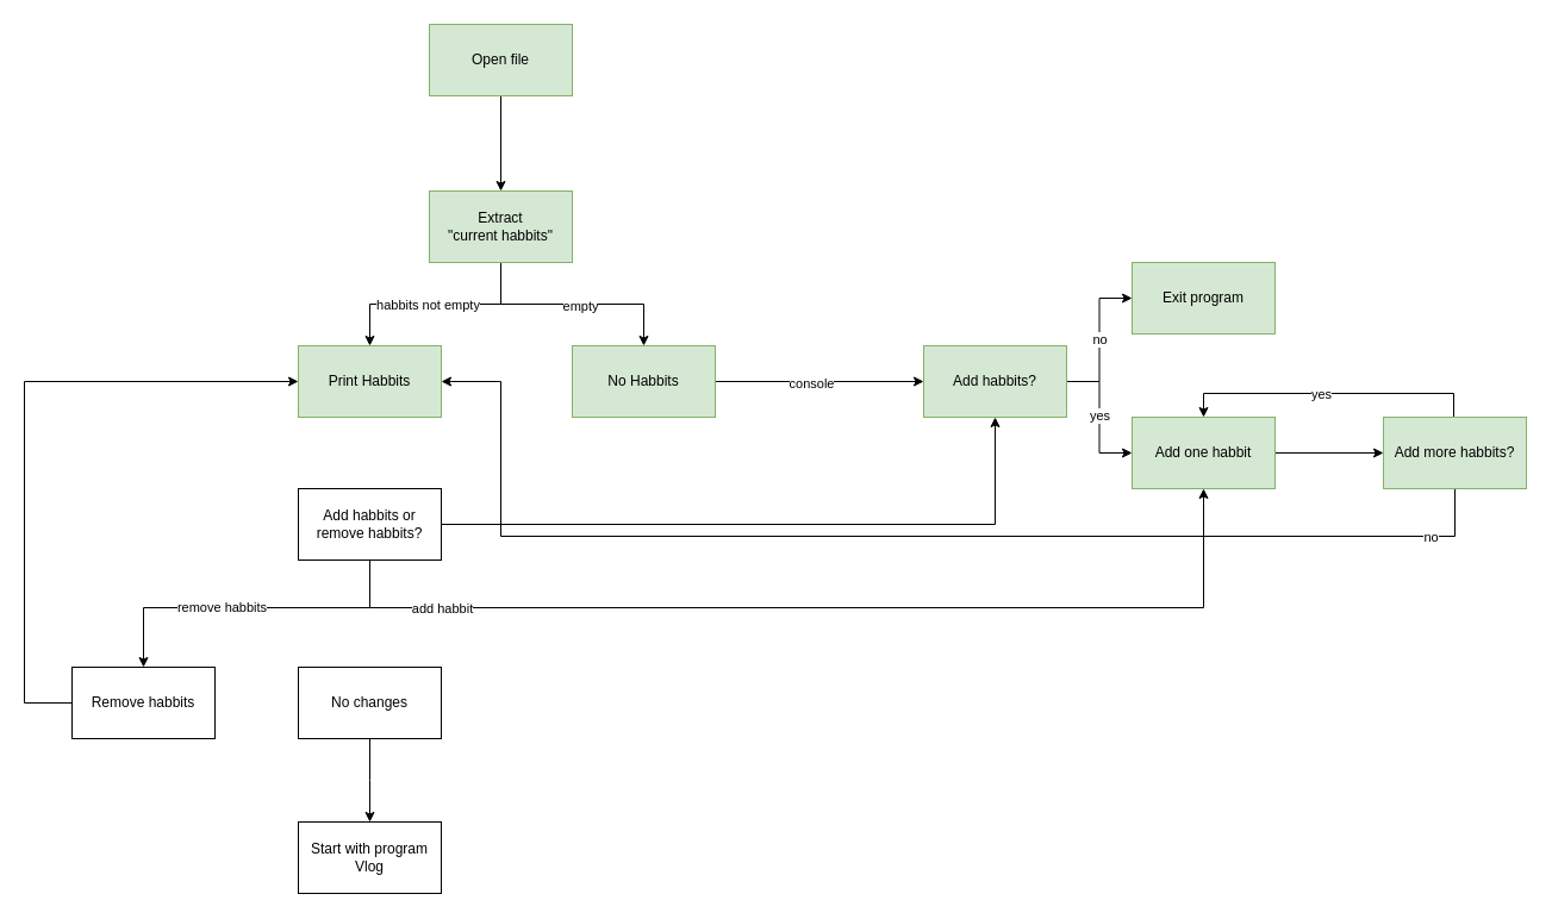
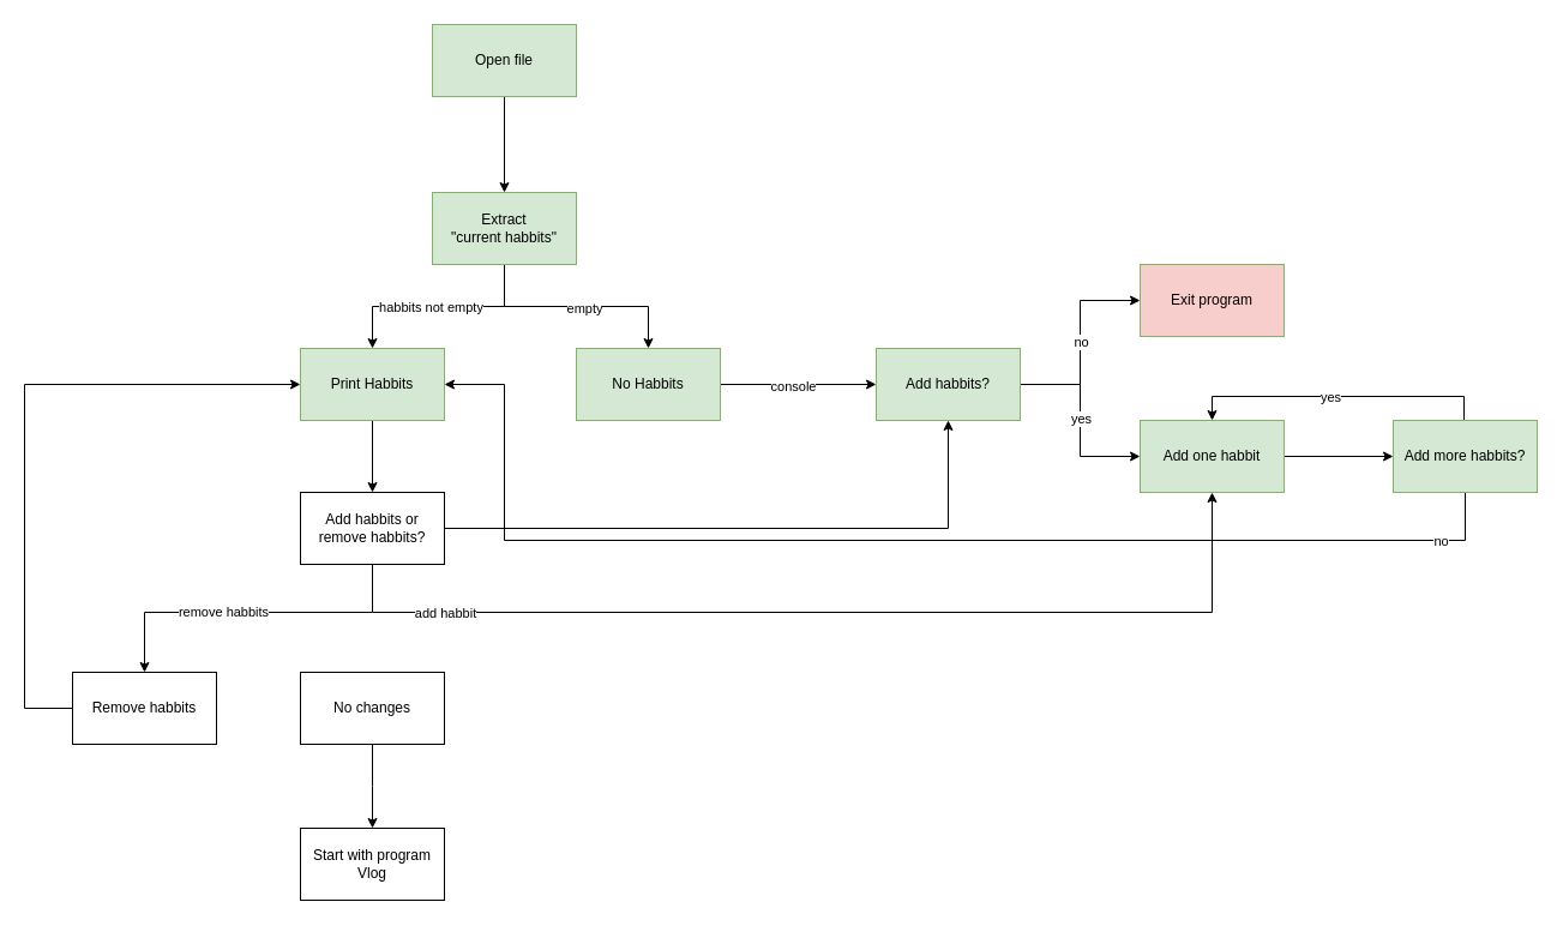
  <mxCell id="0" />
  <mxCell id="1" parent="0" />
  <mxCell id="2" style="edgeStyle=orthogonalEdgeStyle;rounded=0;orthogonalLoop=1;jettySize=auto;html=1;" parent="1" source="3" target="8" edge="1"><mxGeometry relative="1" as="geometry" /></mxCell>
  <mxCell id="3" value="Open file" style="whiteSpace=wrap;html=1;fillColor=#d5e8d4;strokeColor=#82b366;" parent="1" vertex="1"><mxGeometry x="360" y="20" width="120" height="60" as="geometry" /></mxCell>
  <mxCell id="4" style="edgeStyle=orthogonalEdgeStyle;rounded=0;orthogonalLoop=1;jettySize=auto;html=1;" parent="1" source="8" target="10" edge="1"><mxGeometry relative="1" as="geometry" /></mxCell>
  <mxCell id="5" value="habbits not empty" style="edgeLabel;html=1;align=center;verticalAlign=middle;resizable=0;points=[];" parent="4" vertex="1" connectable="0"><mxGeometry x="0.08" relative="1" as="geometry"><mxPoint as="offset" /></mxGeometry></mxCell>
  <mxCell id="6" style="edgeStyle=orthogonalEdgeStyle;rounded=0;orthogonalLoop=1;jettySize=auto;html=1;" parent="1" source="8" target="13" edge="1"><mxGeometry relative="1" as="geometry" /></mxCell>
  <mxCell id="7" value="empty" style="edgeLabel;html=1;align=center;verticalAlign=middle;resizable=0;points=[];" parent="6" vertex="1" connectable="0"><mxGeometry x="0.061" y="-1" relative="1" as="geometry"><mxPoint as="offset" /></mxGeometry></mxCell>
  <mxCell id="8" value="Extract &lt;br&gt;&quot;current habbits&quot;" style="whiteSpace=wrap;html=1;fillColor=#d5e8d4;strokeColor=#82b366;" parent="1" vertex="1"><mxGeometry x="360" y="160" width="120" height="60" as="geometry" /></mxCell>
+ <mxCell id="9" style="edgeStyle=orthogonalEdgeStyle;rounded=0;orthogonalLoop=1;jettySize=auto;html=1;" parent="1" source="10" target="32" edge="1"><mxGeometry relative="1" as="geometry" /></mxCell>
  <mxCell id="10" value="Print Habbits" style="whiteSpace=wrap;html=1;fillColor=#d5e8d4;strokeColor=#82b366;" parent="1" vertex="1"><mxGeometry x="250" y="290" width="120" height="60" as="geometry" /></mxCell>
  <mxCell id="11" style="edgeStyle=orthogonalEdgeStyle;rounded=0;orthogonalLoop=1;jettySize=auto;html=1;entryX=0;entryY=0.5;entryDx=0;entryDy=0;" parent="1" source="13" target="18" edge="1"><mxGeometry relative="1" as="geometry"><mxPoint x="670" y="320" as="targetPoint" /></mxGeometry></mxCell>
  <mxCell id="12" value="console" style="edgeLabel;html=1;align=center;verticalAlign=middle;resizable=0;points=[];" parent="11" vertex="1" connectable="0"><mxGeometry x="-0.084" y="-1" relative="1" as="geometry"><mxPoint as="offset" /></mxGeometry></mxCell>
  <mxCell id="13" value="No Habbits" style="whiteSpace=wrap;html=1;fillColor=#d5e8d4;strokeColor=#82b366;" parent="1" vertex="1"><mxGeometry x="480" y="290" width="120" height="60" as="geometry" /></mxCell>
  <mxCell id="14" style="edgeStyle=orthogonalEdgeStyle;rounded=0;orthogonalLoop=1;jettySize=auto;html=1;entryX=0;entryY=0.5;entryDx=0;entryDy=0;" parent="1" source="18" target="19" edge="1"><mxGeometry relative="1" as="geometry" /></mxCell>
  <mxCell id="15" value="no" style="edgeLabel;html=1;align=center;verticalAlign=middle;resizable=0;points=[];" parent="14" vertex="1" connectable="0"><mxGeometry x="0.011" relative="1" as="geometry"><mxPoint as="offset" /></mxGeometry></mxCell>
  <mxCell id="16" style="edgeStyle=orthogonalEdgeStyle;rounded=0;orthogonalLoop=1;jettySize=auto;html=1;" parent="1" source="18" target="21" edge="1"><mxGeometry relative="1" as="geometry" /></mxCell>
  <mxCell id="17" value="yes" style="edgeLabel;html=1;align=center;verticalAlign=middle;resizable=0;points=[];" parent="16" vertex="1" connectable="0"><mxGeometry x="-0.03" relative="1" as="geometry"><mxPoint as="offset" /></mxGeometry></mxCell>
- <mxCell id="18" value="Add habbits?" style="whiteSpace=wrap;html=1;fillColor=#d5e8d4;strokeColor=#82b366;" parent="1" vertex="1"><mxGeometry x="775" y="290" width="120" height="60" as="geometry" /></mxCell>
- <mxCell id="19" value="Exit program" style="whiteSpace=wrap;html=1;fillColor=#d5e8d4;strokeColor=#82b366;" parent="1" vertex="1"><mxGeometry x="950" y="220" width="120" height="60" as="geometry" /></mxCell>
+ <mxCell id="18" value="Add habbits?" style="whiteSpace=wrap;html=1;fillColor=#d5e8d4;strokeColor=#82b366;" parent="1" vertex="1"><mxGeometry x="730" y="290" width="120" height="60" as="geometry" /></mxCell>
+ <mxCell id="19" value="Exit program" style="whiteSpace=wrap;html=1;fillColor=#f8cecc;strokeColor=#82b366;" parent="1" vertex="1"><mxGeometry x="950" y="220" width="120" height="60" as="geometry" /></mxCell>
  <mxCell id="20" style="edgeStyle=orthogonalEdgeStyle;rounded=0;orthogonalLoop=1;jettySize=auto;html=1;" parent="1" source="21" target="26" edge="1"><mxGeometry relative="1" as="geometry" /></mxCell>
  <mxCell id="21" value="Add one habbit" style="whiteSpace=wrap;html=1;fillColor=#d5e8d4;strokeColor=#82b366;" parent="1" vertex="1"><mxGeometry x="950" y="350" width="120" height="60" as="geometry" /></mxCell>
  <mxCell id="22" style="edgeStyle=orthogonalEdgeStyle;rounded=0;orthogonalLoop=1;jettySize=auto;html=1;entryX=0.5;entryY=0;entryDx=0;entryDy=0;" parent="1" source="26" target="21" edge="1"><mxGeometry relative="1" as="geometry"><Array as="points"><mxPoint x="1220" y="330" /><mxPoint x="1010" y="330" /></Array></mxGeometry></mxCell>
  <mxCell id="23" value="yes" style="edgeLabel;html=1;align=center;verticalAlign=middle;resizable=0;points=[];" parent="22" vertex="1" connectable="0"><mxGeometry x="0.055" relative="1" as="geometry"><mxPoint as="offset" /></mxGeometry></mxCell>
  <mxCell id="24" style="edgeStyle=orthogonalEdgeStyle;rounded=0;orthogonalLoop=1;jettySize=auto;html=1;entryX=1;entryY=0.5;entryDx=0;entryDy=0;" parent="1" source="26" target="10" edge="1"><mxGeometry relative="1" as="geometry"><mxPoint x="760" y="470" as="targetPoint" /><Array as="points"><mxPoint x="1221" y="450" /><mxPoint x="420" y="450" /><mxPoint x="420" y="320" /></Array></mxGeometry></mxCell>
  <mxCell id="25" value="no" style="edgeLabel;html=1;align=center;verticalAlign=middle;resizable=0;points=[];" parent="24" vertex="1" connectable="0"><mxGeometry x="-0.881" relative="1" as="geometry"><mxPoint as="offset" /></mxGeometry></mxCell>
  <mxCell id="26" value="Add more habbits?" style="whiteSpace=wrap;html=1;fillColor=#d5e8d4;strokeColor=#82b366;" parent="1" vertex="1"><mxGeometry x="1161" y="350" width="120" height="60" as="geometry" /></mxCell>
  <mxCell id="27" style="edgeStyle=orthogonalEdgeStyle;rounded=0;orthogonalLoop=1;jettySize=auto;html=1;entryX=0.5;entryY=1;entryDx=0;entryDy=0;" parent="1" source="32" target="21" edge="1"><mxGeometry relative="1" as="geometry"><Array as="points"><mxPoint x="310" y="510" /><mxPoint x="1010" y="510" /></Array></mxGeometry></mxCell>
  <mxCell id="28" value="add habbit" style="edgeLabel;html=1;align=center;verticalAlign=middle;resizable=0;points=[];" parent="27" vertex="1" connectable="0"><mxGeometry x="-0.761" relative="1" as="geometry"><mxPoint as="offset" /></mxGeometry></mxCell>
  <mxCell id="29" style="edgeStyle=orthogonalEdgeStyle;rounded=0;orthogonalLoop=1;jettySize=auto;html=1;" parent="1" source="32" target="34" edge="1"><mxGeometry relative="1" as="geometry"><Array as="points"><mxPoint x="310" y="510" /><mxPoint x="120" y="510" /></Array></mxGeometry></mxCell>
  <mxCell id="30" value="remove habbits" style="edgeLabel;html=1;align=center;verticalAlign=middle;resizable=0;points=[];" parent="29" vertex="1" connectable="0"><mxGeometry x="0.177" y="-1" relative="1" as="geometry"><mxPoint as="offset" /></mxGeometry></mxCell>
  <mxCell id="31" style="edgeStyle=orthogonalEdgeStyle;rounded=0;orthogonalLoop=1;jettySize=auto;html=1;" parent="1" source="32" target="18" edge="1"><mxGeometry relative="1" as="geometry" /></mxCell>
  <mxCell id="32" value="Add habbits or remove habbits?" style="whiteSpace=wrap;html=1;" parent="1" vertex="1"><mxGeometry x="250" y="410" width="120" height="60" as="geometry" /></mxCell>
  <mxCell id="33" style="edgeStyle=orthogonalEdgeStyle;rounded=0;orthogonalLoop=1;jettySize=auto;html=1;entryX=0;entryY=0.5;entryDx=0;entryDy=0;" parent="1" source="34" target="10" edge="1"><mxGeometry relative="1" as="geometry"><Array as="points"><mxPoint x="20" y="590" /><mxPoint x="20" y="320" /></Array></mxGeometry></mxCell>
  <mxCell id="34" value="Remove habbits" style="whiteSpace=wrap;html=1;" parent="1" vertex="1"><mxGeometry x="60" y="560" width="120" height="60" as="geometry" /></mxCell>
  <mxCell id="35" style="edgeStyle=orthogonalEdgeStyle;rounded=0;orthogonalLoop=1;jettySize=auto;html=1;" parent="1" source="36" edge="1"><mxGeometry relative="1" as="geometry"><mxPoint x="310" y="690" as="targetPoint" /></mxGeometry></mxCell>
  <mxCell id="36" value="No changes" style="whiteSpace=wrap;html=1;" parent="1" vertex="1"><mxGeometry x="250" y="560" width="120" height="60" as="geometry" /></mxCell>
  <mxCell id="37" value="Start with program Vlog" style="whiteSpace=wrap;html=1;" parent="1" vertex="1"><mxGeometry x="250" y="690" width="120" height="60" as="geometry" /></mxCell>
